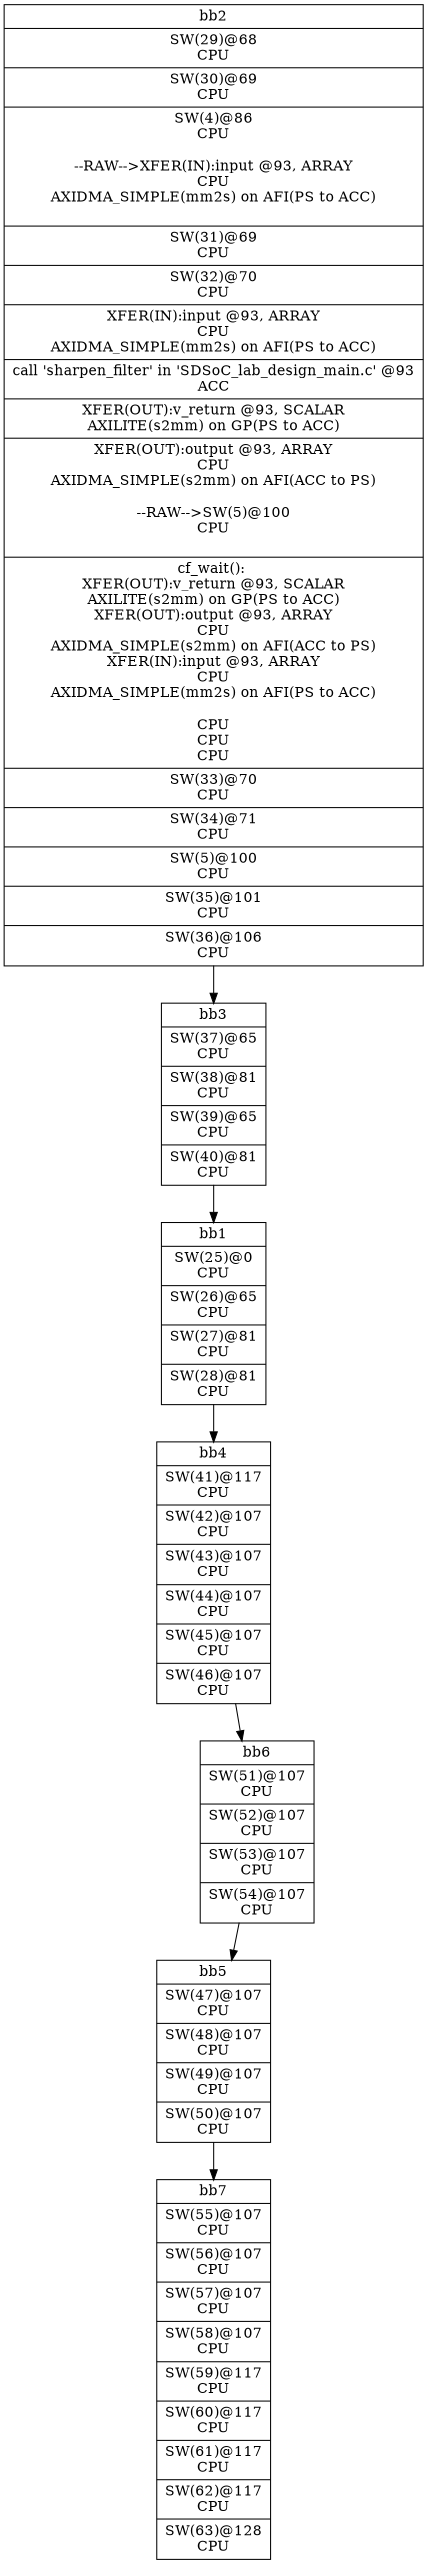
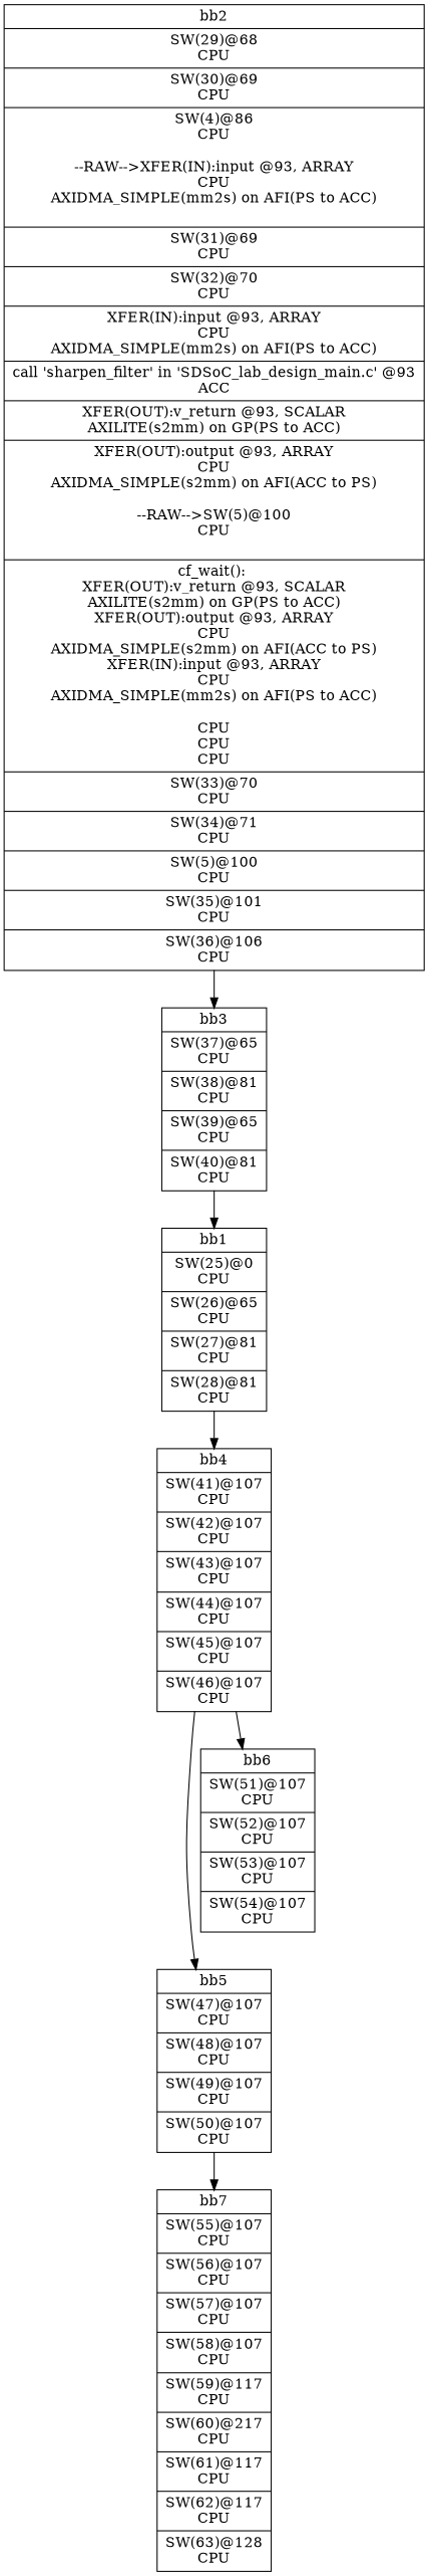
  digraph {
    node [shape=record]
    n1 [label="{bb1|<x0000000000CABB30>SW(25)@0\nCPU\n|<x0000000000CABA80>SW(26)@65\nCPU\n|<x0000000000CAB7C0>SW(27)@81\nCPU\n|<x0000000000CAB710>SW(28)@81\nCPU\n}"]
-   n2 [label="{bb4|<x0000000000C97570>SW(41)@117\nCPU\n|<x0000000000C97200>SW(42)@107\nCPU\n|<x0000000000C96FF0>SW(43)@107\nCPU\n|<x0000000000C96F40>SW(44)@107\nCPU\n|<x0000000000C96E90>SW(45)@107\nCPU\n|<x0000000000C96DE0>SW(46)@107\nCPU\n}"]
+   n2 [label="{bb4|<x0000000000C97570>SW(41)@107\nCPU\n|<x0000000000C97200>SW(42)@107\nCPU\n|<x0000000000C96FF0>SW(43)@107\nCPU\n|<x0000000000C96F40>SW(44)@107\nCPU\n|<x0000000000C96E90>SW(45)@107\nCPU\n|<x0000000000C96DE0>SW(46)@107\nCPU\n}"]
    n3 [label="{bb2|<x0000000000CAB660>SW(29)@68\nCPU\n|<x0000000000CAD3F0>SW(30)@69\nCPU\n|<x0000000000CAD130>SW(4)@86\nCPU\n\n--RAW--\>XFER(IN):input @93, ARRAY\nCPU\nAXIDMA_SIMPLE(mm2s) on AFI(PS to ACC)\n\n|<x0000000000C97150>SW(31)@69\nCPU\n|<x0000000000C97990>SW(32)@70\nCPU\n|<x0000000000ED5420>XFER(IN):input @93, ARRAY\nCPU\nAXIDMA_SIMPLE(mm2s) on AFI(PS to ACC)\n|<x0000000001426C10>call 'sharpen_filter' in 'SDSoC_lab_design_main.c' @93\nACC\n|<x0000000000ED55A0>XFER(OUT):v_return @93, SCALAR\nAXILITE(s2mm) on GP(PS to ACC)\n|<x0000000000ED54E0>XFER(OUT):output @93, ARRAY\nCPU\nAXIDMA_SIMPLE(s2mm) on AFI(ACC to PS)\n\n--RAW--\>SW(5)@100\nCPU\n\n|<x0000000000CACE70>cf_wait(): \nXFER(OUT):v_return @93, SCALAR\nAXILITE(s2mm) on GP(PS to ACC)\nXFER(OUT):output @93, ARRAY\nCPU\nAXIDMA_SIMPLE(s2mm) on AFI(ACC to PS)\nXFER(IN):input @93, ARRAY\nCPU\nAXIDMA_SIMPLE(mm2s) on AFI(PS to ACC)\n\nCPU\nCPU\nCPU\n|<x0000000000C97A40>SW(33)@70\nCPU\n|<x0000000000C97830>SW(34)@71\nCPU\n|<x0000000000CAD080>SW(5)@100\nCPU\n|<x0000000000C978E0>SW(35)@101\nCPU\n|<x0000000000C97620>SW(36)@106\nCPU\n}"]
    n4 [label="{bb3|<x0000000000C974C0>SW(37)@65\nCPU\n|<x0000000000C97410>SW(38)@81\nCPU\n|<x0000000000C97360>SW(39)@65\nCPU\n|<x0000000000C972B0>SW(40)@81\nCPU\n}"]
    n5 [label="{bb5|<x0000000000C96A70>SW(47)@107\nCPU\n|<x0000000000C969C0>SW(48)@107\nCPU\n|<x0000000000C96910>SW(49)@107\nCPU\n|<x0000000000C967B0>SW(50)@107\nCPU\n}"]
    n6 [label="{bb6|<x0000000000C96700>SW(51)@107\nCPU\n|<x0000000000C96650>SW(52)@107\nCPU\n|<x0000000000C964F0>SW(53)@107\nCPU\n|<x0000000000C96440>SW(54)@107\nCPU\n}"]
-   n7 [label="{bb7|<x0000000000C96390>SW(55)@107\nCPU\n|<x0000000000C962E0>SW(56)@107\nCPU\n|<x0000000000C96020>SW(57)@107\nCPU\n|<x0000000000C95F70>SW(58)@107\nCPU\n|<x0000000000C95EC0>SW(59)@117\nCPU\n|<x0000000000C95C00>SW(60)@117\nCPU\n|<x0000000000C8B700>SW(61)@117\nCPU\n|<x0000000000C8B2E0>SW(62)@117\nCPU\n|<x0000000000C8B230>SW(63)@128\nCPU\n}"]
+   n7 [label="{bb7|<x0000000000C96390>SW(55)@107\nCPU\n|<x0000000000C962E0>SW(56)@107\nCPU\n|<x0000000000C96020>SW(57)@107\nCPU\n|<x0000000000C95F70>SW(58)@107\nCPU\n|<x0000000000C95EC0>SW(59)@117\nCPU\n|<x0000000000C95C00>SW(60)@217\nCPU\n|<x0000000000C8B700>SW(61)@117\nCPU\n|<x0000000000C8B2E0>SW(62)@117\nCPU\n|<x0000000000C8B230>SW(63)@128\nCPU\n}"]
    n1 -> n2
-   n6 -> n5
+   n2 -> n5
    n2 -> n6
    n3 -> n4
    n4 -> n1
    n5 -> n7
  }
